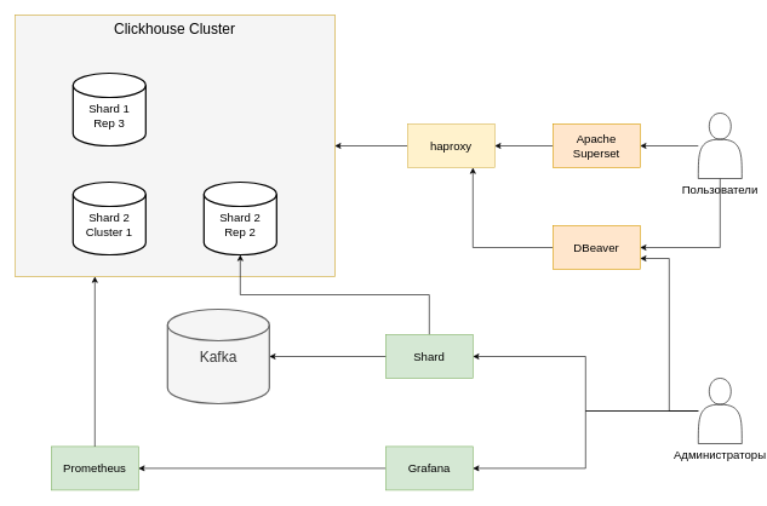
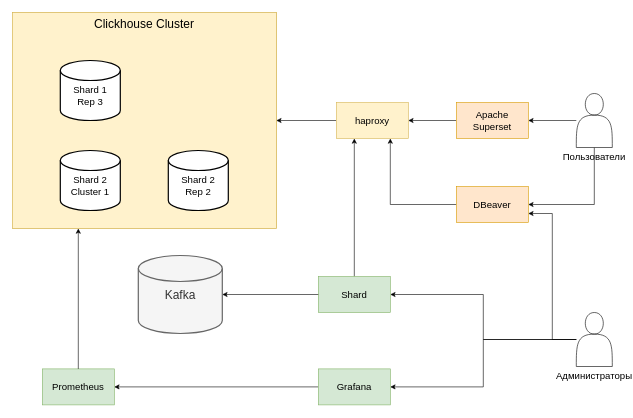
  <mxCell id="0" />
  <mxCell id="1" parent="0" />
  <mxCell id="2" value="" style="group;fillColor=#fff2cc;strokeColor=#d6b656;" vertex="1" connectable="0" parent="1"><mxGeometry x="20" y="20" width="440" height="360" as="geometry" /></mxCell>
- <mxCell id="3" value="Clickhouse Cluster" style="rounded=0;whiteSpace=wrap;html=1;fontSize=20;verticalAlign=top;fillColor=#f5f5f5;strokeColor=#d6b656;" vertex="1" parent="2"><mxGeometry width="440" height="360" as="geometry" /></mxCell>
+ <mxCell id="3" value="Clickhouse Cluster" style="rounded=0;whiteSpace=wrap;html=1;fontSize=20;verticalAlign=top;fillColor=#fff2cc;strokeColor=#d6b656;" vertex="1" parent="2"><mxGeometry width="440" height="360" as="geometry" /></mxCell>
  <mxCell id="4" value="Shard 1&lt;br&gt;Rep 3" style="strokeWidth=2;html=1;shape=mxgraph.flowchart.database;whiteSpace=wrap;fontSize=16;verticalAlign=middle;spacingTop=16;" vertex="1" parent="2"><mxGeometry x="80" y="80" width="100" height="100" as="geometry" /></mxCell>
  <mxCell id="5" value="Shard 2&lt;br&gt;Cluster 1" style="strokeWidth=2;html=1;shape=mxgraph.flowchart.database;whiteSpace=wrap;fontSize=16;verticalAlign=middle;spacingTop=16;" vertex="1" parent="2"><mxGeometry x="80" y="230" width="100" height="100" as="geometry" /></mxCell>
  <mxCell id="6" value="Shard 2&lt;br&gt;Rep 2" style="strokeWidth=2;html=1;shape=mxgraph.flowchart.database;whiteSpace=wrap;fontSize=16;verticalAlign=middle;spacingTop=16;" vertex="1" parent="2"><mxGeometry x="260" y="230" width="100" height="100" as="geometry" /></mxCell>
  <mxCell id="7" value="" style="edgeStyle=orthogonalEdgeStyle;rounded=0;orthogonalLoop=1;jettySize=auto;html=1;startArrow=none;startFill=0;" edge="1" parent="1" source="8" target="3"><mxGeometry relative="1" as="geometry" /></mxCell>
  <mxCell id="8" value="haproxy" style="rounded=0;whiteSpace=wrap;html=1;fontSize=16;fillColor=#fff2cc;strokeColor=#d6b656;" vertex="1" parent="1"><mxGeometry x="560" y="170" width="120" height="60" as="geometry" /></mxCell>
  <mxCell id="9" style="edgeStyle=orthogonalEdgeStyle;rounded=0;orthogonalLoop=1;jettySize=auto;html=1;entryX=1;entryY=0.5;entryDx=0;entryDy=0;" edge="1" parent="1" source="10" target="8"><mxGeometry relative="1" as="geometry" /></mxCell>
  <mxCell id="10" value="Apache Superset" style="rounded=0;whiteSpace=wrap;html=1;fontSize=16;fillColor=#ffe6cc;strokeColor=#d79b00;" vertex="1" parent="1"><mxGeometry x="760" y="170" width="120" height="60" as="geometry" /></mxCell>
  <mxCell id="11" value="" style="edgeStyle=orthogonalEdgeStyle;rounded=0;orthogonalLoop=1;jettySize=auto;html=1;entryX=0.75;entryY=1;entryDx=0;entryDy=0;" edge="1" parent="1" source="12" target="8"><mxGeometry relative="1" as="geometry" /></mxCell>
  <mxCell id="12" value="DBeaver" style="rounded=0;whiteSpace=wrap;html=1;fontSize=16;fillColor=#ffe6cc;strokeColor=#d79b00;" vertex="1" parent="1"><mxGeometry x="760" y="310" width="120" height="60" as="geometry" /></mxCell>
  <mxCell id="13" value="Prometheus" style="rounded=0;whiteSpace=wrap;html=1;fontSize=16;fillColor=#d5e8d4;strokeColor=#82b366;" vertex="1" parent="1"><mxGeometry x="70" y="614" width="120" height="60" as="geometry" /></mxCell>
  <mxCell id="14" value="" style="edgeStyle=orthogonalEdgeStyle;rounded=0;orthogonalLoop=1;jettySize=auto;html=1;" edge="1" parent="1" source="15" target="13"><mxGeometry relative="1" as="geometry" /></mxCell>
  <mxCell id="15" value="Grafana" style="rounded=0;whiteSpace=wrap;html=1;fontSize=16;fillColor=#d5e8d4;strokeColor=#82b366;" vertex="1" parent="1"><mxGeometry x="530" y="614" width="120" height="60" as="geometry" /></mxCell>
  <mxCell id="16" style="edgeStyle=orthogonalEdgeStyle;rounded=0;orthogonalLoop=1;jettySize=auto;html=1;entryX=0.25;entryY=1;entryDx=0;entryDy=0;" edge="1" parent="1" source="13" target="3"><mxGeometry relative="1" as="geometry" /></mxCell>
  <mxCell id="17" style="edgeStyle=orthogonalEdgeStyle;rounded=0;orthogonalLoop=1;jettySize=auto;html=1;" edge="1" parent="1" source="19" target="10"><mxGeometry relative="1" as="geometry" /></mxCell>
  <mxCell id="18" style="edgeStyle=orthogonalEdgeStyle;rounded=0;orthogonalLoop=1;jettySize=auto;html=1;exitX=0.5;exitY=1;exitDx=0;exitDy=0;entryX=1;entryY=0.5;entryDx=0;entryDy=0;" edge="1" parent="1" source="19" target="12"><mxGeometry relative="1" as="geometry" /></mxCell>
  <mxCell id="19" value="Пользователи" style="shape=actor;whiteSpace=wrap;html=1;verticalAlign=top;labelPosition=center;verticalLabelPosition=bottom;align=center;fontSize=16;" vertex="1" parent="1"><mxGeometry x="960" y="155" width="60" height="90" as="geometry" /></mxCell>
- <mxCell id="20" style="edgeStyle=orthogonalEdgeStyle;rounded=0;orthogonalLoop=1;jettySize=auto;html=1;exitX=0.5;exitY=0;exitDx=0;exitDy=0;" edge="1" parent="1" source="21" target="6"><mxGeometry relative="1" as="geometry" /></mxCell>
+ <mxCell id="20" style="edgeStyle=orthogonalEdgeStyle;rounded=0;orthogonalLoop=1;jettySize=auto;html=1;exitX=0.5;exitY=0;exitDx=0;exitDy=0;entryX=0.25;entryY=1;entryDx=0;entryDy=0;" edge="1" parent="1" source="21" target="8"><mxGeometry relative="1" as="geometry" /></mxCell>
  <mxCell id="21" value="Shard" style="rounded=0;whiteSpace=wrap;html=1;fontSize=16;fillColor=#d5e8d4;strokeColor=#82b366;" vertex="1" parent="1"><mxGeometry x="530" y="460" width="120" height="60" as="geometry" /></mxCell>
  <mxCell id="22" value="Kafka" style="strokeWidth=2;html=1;shape=mxgraph.flowchart.database;whiteSpace=wrap;fontSize=20;fillColor=#f5f5f5;fontColor=#333333;strokeColor=#666666;" vertex="1" parent="1"><mxGeometry x="230" y="425" width="140" height="130" as="geometry" /></mxCell>
  <mxCell id="23" style="edgeStyle=orthogonalEdgeStyle;rounded=0;orthogonalLoop=1;jettySize=auto;html=1;exitX=0;exitY=0.5;exitDx=0;exitDy=0;entryX=1;entryY=0.5;entryDx=0;entryDy=0;entryPerimeter=0;" edge="1" parent="1" source="21" target="22"><mxGeometry relative="1" as="geometry" /></mxCell>
  <mxCell id="24" style="edgeStyle=orthogonalEdgeStyle;rounded=0;orthogonalLoop=1;jettySize=auto;html=1;entryX=1;entryY=0.5;entryDx=0;entryDy=0;" edge="1" parent="1" source="27" target="21"><mxGeometry relative="1" as="geometry" /></mxCell>
  <mxCell id="25" style="edgeStyle=orthogonalEdgeStyle;rounded=0;orthogonalLoop=1;jettySize=auto;html=1;entryX=1;entryY=0.5;entryDx=0;entryDy=0;" edge="1" parent="1" source="27" target="15"><mxGeometry relative="1" as="geometry" /></mxCell>
  <mxCell id="26" style="edgeStyle=orthogonalEdgeStyle;rounded=0;orthogonalLoop=1;jettySize=auto;html=1;entryX=1;entryY=0.75;entryDx=0;entryDy=0;" edge="1" parent="1" source="27" target="12"><mxGeometry relative="1" as="geometry" /></mxCell>
  <mxCell id="27" value="Администраторы" style="shape=actor;whiteSpace=wrap;html=1;verticalAlign=top;labelPosition=center;verticalLabelPosition=bottom;align=center;fontSize=16;" vertex="1" parent="1"><mxGeometry x="960" y="520" width="60" height="90" as="geometry" /></mxCell>
